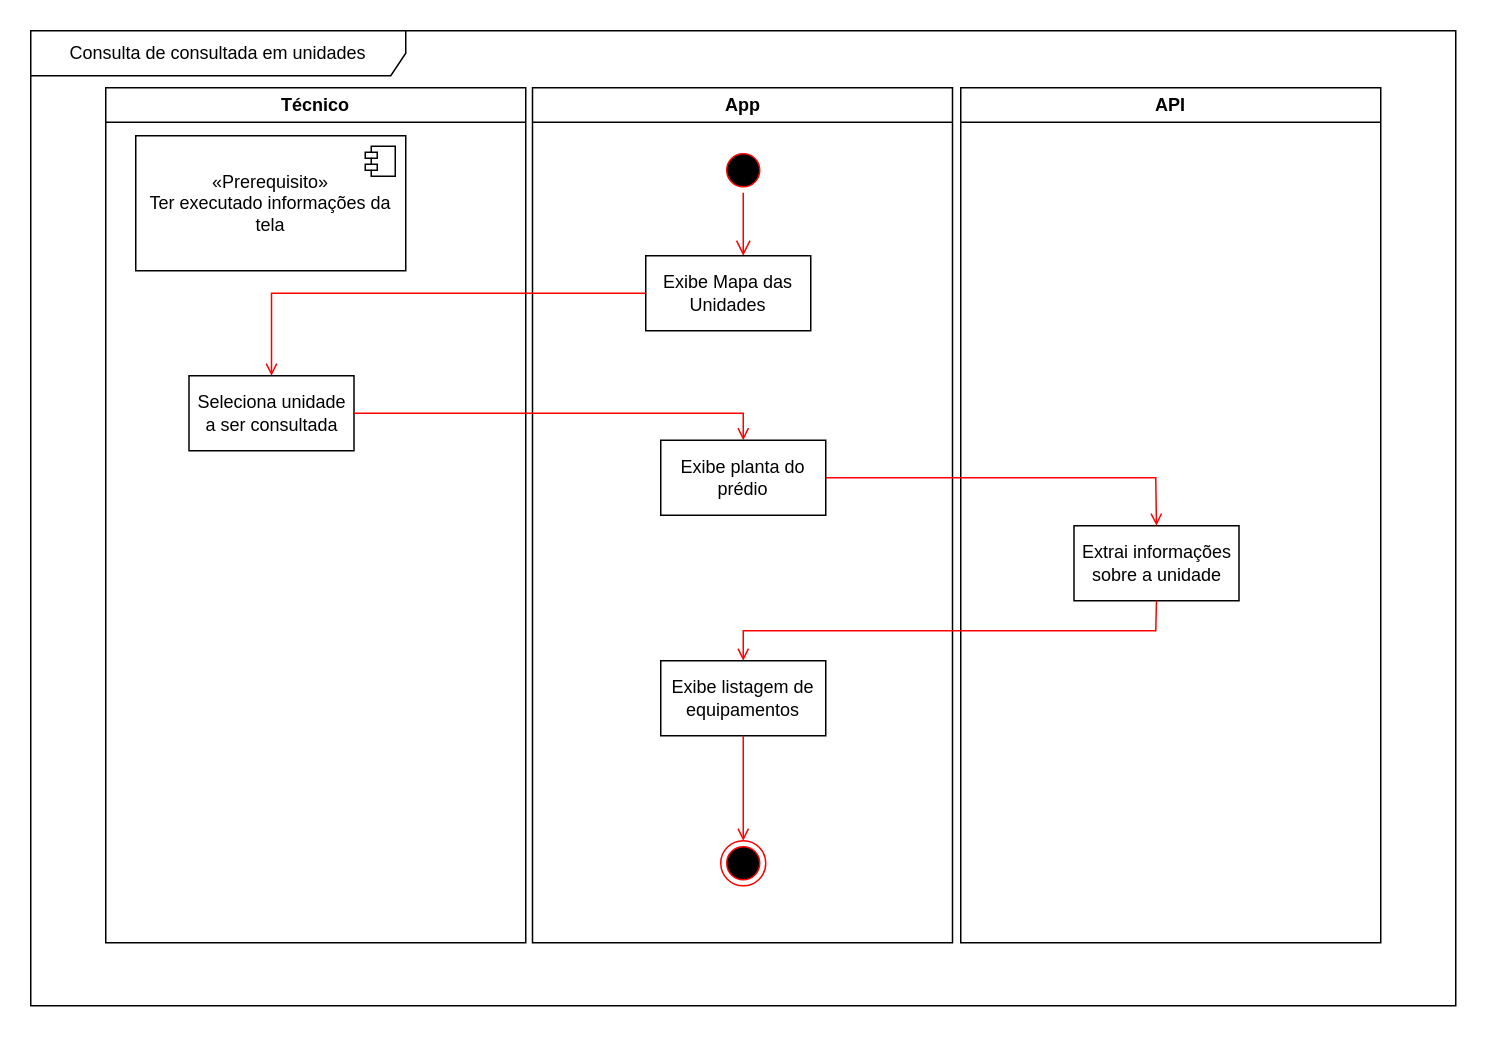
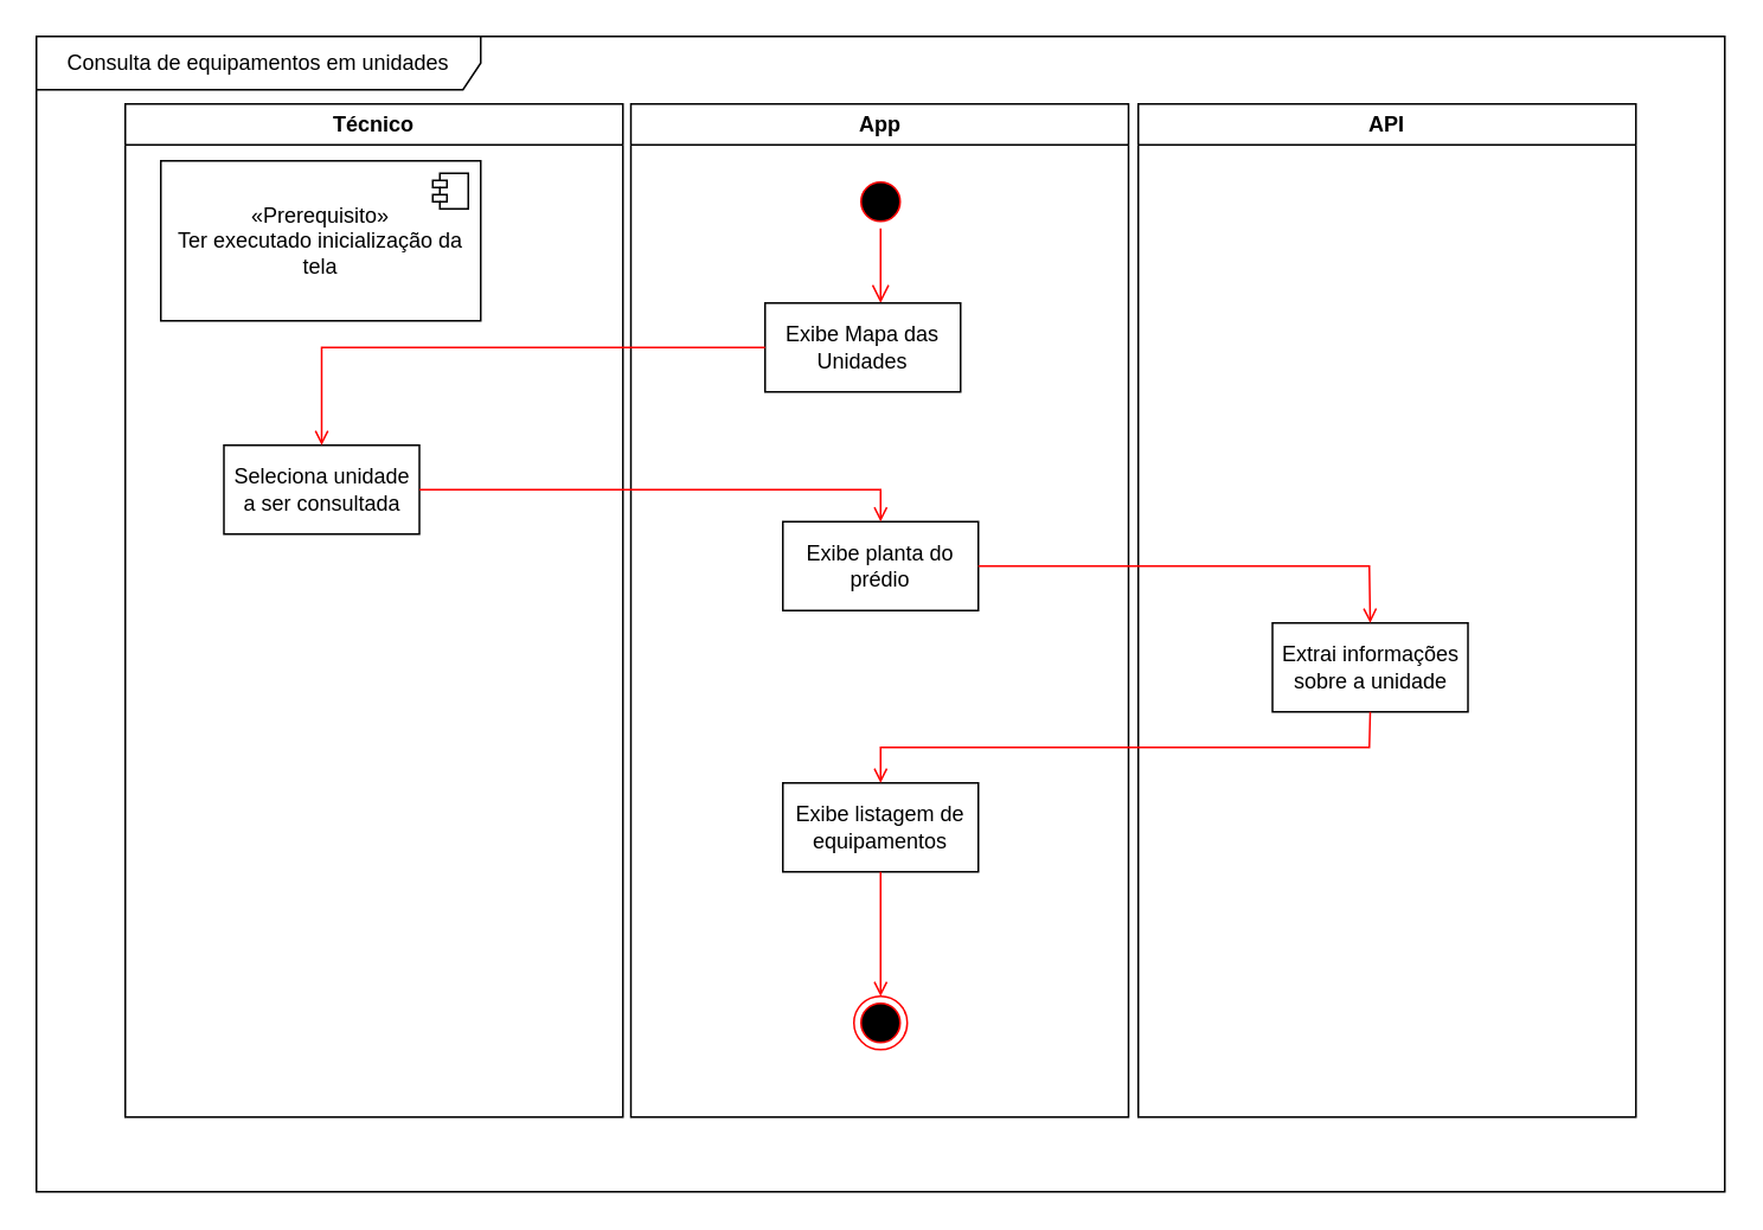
  <mxCell id="0" />
  <mxCell id="1" parent="0" />
  <mxCell id="2" value="Técnico" style="swimlane;whiteSpace=wrap" parent="1" vertex="1"><mxGeometry x="70" y="58" width="280" height="570" as="geometry" /></mxCell>
  <mxCell id="3" value="Seleciona unidade a ser consultada" style="whiteSpace=wrap;" parent="2" vertex="1"><mxGeometry x="55.5" y="192" width="110" height="50" as="geometry" /></mxCell>
  <mxCell id="4" value="App" style="swimlane;whiteSpace=wrap" parent="1" vertex="1"><mxGeometry x="354.5" y="58" width="280" height="570" as="geometry" /></mxCell>
  <mxCell id="5" value="" style="ellipse;shape=startState;fillColor=#000000;strokeColor=#ff0000;" parent="4" vertex="1"><mxGeometry x="125.5" y="40" width="30" height="30" as="geometry" /></mxCell>
  <mxCell id="6" value="" style="edgeStyle=elbowEdgeStyle;elbow=horizontal;verticalAlign=bottom;endArrow=open;endSize=8;strokeColor=#FF0000;endFill=1;rounded=0" parent="4" source="5" target="7" edge="1"><mxGeometry x="40" y="20" as="geometry"><mxPoint x="120.5" y="90" as="targetPoint" /></mxGeometry></mxCell>
  <mxCell id="7" value="Exibe Mapa das Unidades" style="whiteSpace=wrap;" parent="4" vertex="1"><mxGeometry x="75.5" y="112" width="110" height="50" as="geometry" /></mxCell>
  <mxCell id="8" value="Exibe planta do prédio" style="whiteSpace=wrap;" vertex="1" parent="4"><mxGeometry x="85.5" y="235" width="110" height="50" as="geometry" /></mxCell>
  <mxCell id="9" value="Exibe listagem de equipamentos" style="whiteSpace=wrap;" vertex="1" parent="4"><mxGeometry x="85.5" y="382" width="110" height="50" as="geometry" /></mxCell>
  <mxCell id="10" value="API" style="swimlane;whiteSpace=wrap" parent="1" vertex="1"><mxGeometry x="640" y="58" width="280" height="570" as="geometry" /></mxCell>
  <mxCell id="11" value="Extrai informações sobre a unidade" style="whiteSpace=wrap;" vertex="1" parent="10"><mxGeometry x="75.5" y="292" width="110" height="50" as="geometry" /></mxCell>
  <mxCell id="12" value="" style="edgeStyle=elbowEdgeStyle;elbow=horizontal;strokeColor=#FF0000;endArrow=open;endFill=1;rounded=0;exitX=0;exitY=0.5;exitDx=0;exitDy=0;entryX=0.5;entryY=0;entryDx=0;entryDy=0;" edge="1" parent="1" source="7" target="3"><mxGeometry width="100" height="100" relative="1" as="geometry"><mxPoint x="425" y="120" as="sourcePoint" /><mxPoint x="180" y="230" as="targetPoint" /><Array as="points"><mxPoint x="180.5" y="210" /></Array></mxGeometry></mxCell>
  <mxCell id="13" value="" style="endArrow=open;strokeColor=#FF0000;endFill=1;rounded=0;exitX=1;exitY=0.5;exitDx=0;exitDy=0;entryX=0.5;entryY=0;entryDx=0;entryDy=0;" parent="1" source="3" target="8" edge="1"><mxGeometry relative="1" as="geometry"><mxPoint x="390" y="285" as="targetPoint" /><Array as="points"><mxPoint x="495" y="275" /></Array></mxGeometry></mxCell>
  <mxCell id="14" value="" style="endArrow=open;strokeColor=#FF0000;endFill=1;rounded=0;exitX=1;exitY=0.5;exitDx=0;exitDy=0;entryX=0.5;entryY=0;entryDx=0;entryDy=0;" edge="1" parent="1" source="8" target="11"><mxGeometry relative="1" as="geometry"><mxPoint x="570" y="300" as="sourcePoint" /><mxPoint x="829" y="325" as="targetPoint" /><Array as="points"><mxPoint x="770" y="318" /></Array></mxGeometry></mxCell>
  <mxCell id="15" value="" style="endArrow=open;strokeColor=#FF0000;endFill=1;rounded=0;exitX=0.5;exitY=1;exitDx=0;exitDy=0;entryX=0.5;entryY=0;entryDx=0;entryDy=0;" edge="1" parent="1" source="11" target="9"><mxGeometry relative="1" as="geometry"><mxPoint x="570" y="427" as="sourcePoint" /><mxPoint x="530" y="400" as="targetPoint" /><Array as="points"><mxPoint x="770" y="420" /><mxPoint x="495" y="420" /></Array></mxGeometry></mxCell>
- <mxCell id="16" value="Consulta de consultada em unidades" style="shape=umlFrame;whiteSpace=wrap;html=1;pointerEvents=0;width=250;height=30;" vertex="1" parent="1"><mxGeometry x="20" y="20" width="950" height="650" as="geometry" /></mxCell>
+ <mxCell id="16" value="Consulta de equipamentos em unidades" style="shape=umlFrame;whiteSpace=wrap;html=1;pointerEvents=0;width=250;height=30;" vertex="1" parent="1"><mxGeometry x="20" y="20" width="950" height="650" as="geometry" /></mxCell>
  <mxCell id="17" value="" style="ellipse;html=1;shape=endState;fillColor=#000000;strokeColor=#ff0000;" vertex="1" parent="1"><mxGeometry x="480" y="560" width="30" height="30" as="geometry" /></mxCell>
  <mxCell id="18" value="" style="endArrow=open;strokeColor=#FF0000;endFill=1;rounded=0;exitX=0.5;exitY=1;exitDx=0;exitDy=0;entryX=0.5;entryY=0;entryDx=0;entryDy=0;" edge="1" parent="1" source="9" target="17"><mxGeometry relative="1" as="geometry"><mxPoint x="816" y="490" as="sourcePoint" /><mxPoint x="540" y="530" as="targetPoint" /><Array as="points" /></mxGeometry></mxCell>
- <mxCell id="19" value="«Prerequisito»&lt;br&gt;&lt;div&gt;Ter executado informações da tela&lt;/div&gt;" style="html=1;dropTarget=0;whiteSpace=wrap;" vertex="1" parent="1"><mxGeometry x="90" y="90" width="180" height="90" as="geometry" /></mxCell>
+ <mxCell id="19" value="«Prerequisito»&lt;br&gt;&lt;div&gt;Ter executado inicialização da tela&lt;/div&gt;" style="html=1;dropTarget=0;whiteSpace=wrap;" vertex="1" parent="1"><mxGeometry x="90" y="90" width="180" height="90" as="geometry" /></mxCell>
  <mxCell id="20" value="" style="shape=module;jettyWidth=8;jettyHeight=4;" vertex="1" parent="19"><mxGeometry x="1" width="20" height="20" relative="1" as="geometry"><mxPoint x="-27" y="7" as="offset" /></mxGeometry></mxCell>
